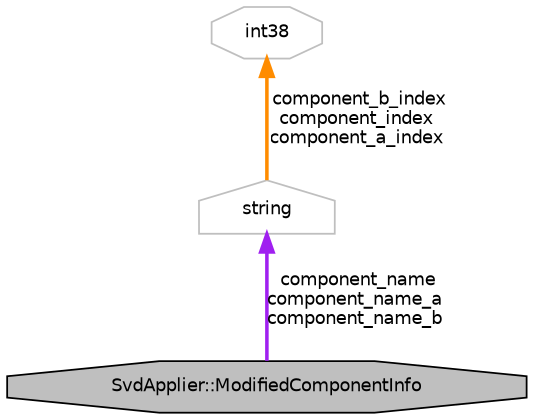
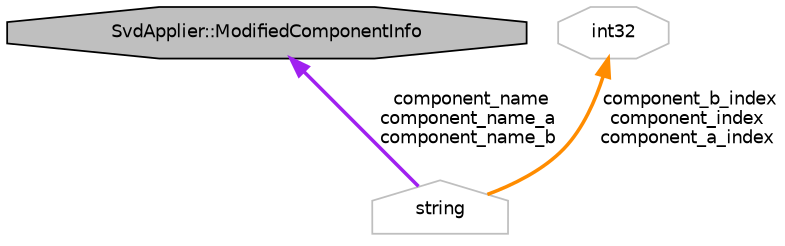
  digraph {
    node [color=grey75 fillcolor=white fontname=Helvetica fontsize=10 shape=octagon style=filled]
    edge [dir=back fontname=Helvetica fontsize=10 labelfontname=Helvetica labelfontsize=10 style=bold]
    n1 [color=black fillcolor=grey75 fontcolor=black height=0.2 label="SvdApplier::ModifiedComponentInfo" width=0.4]
    n2 [height=0.2 label=string shape=house width=0.4]
-   n3 [height=0.2 label=int38 width=0.4]
-   n2 -> n1 [color=purple label=" component_name\ncomponent_name_a\ncomponent_name_b"]
+   n3 [height=0.2 label=int32 width=0.4]
+   n1 -> n2 [color=purple label=" component_name\ncomponent_name_a\ncomponent_name_b"]
    n3 -> n2 [color=darkorange label=" component_b_index\ncomponent_index\ncomponent_a_index"]
  }
